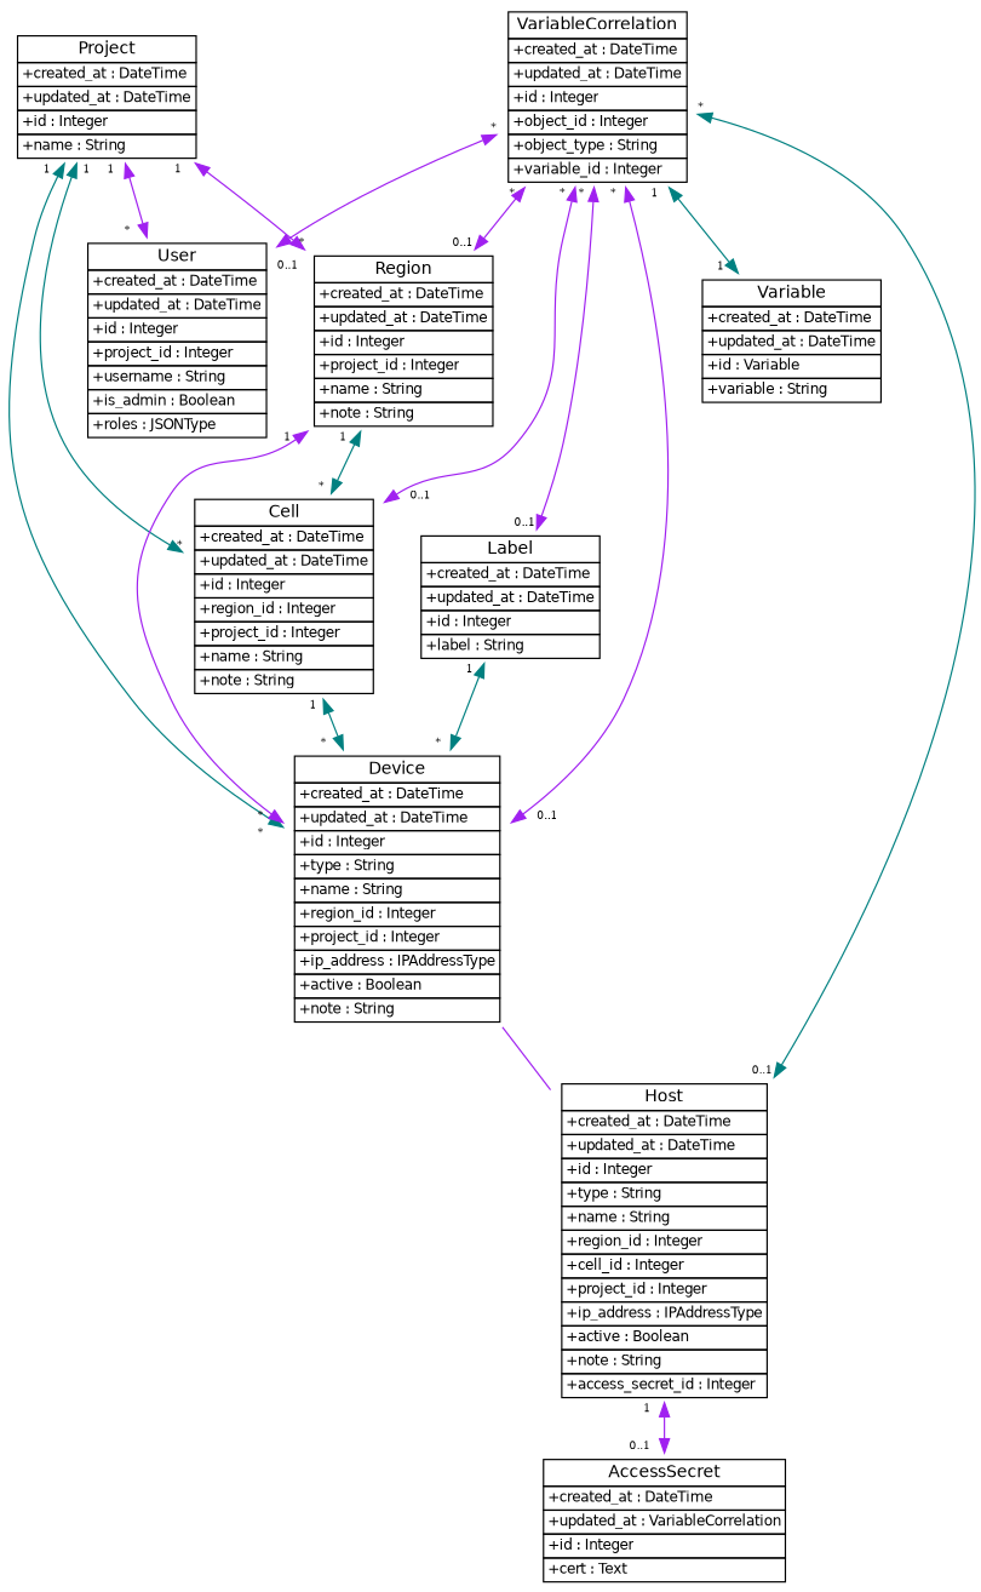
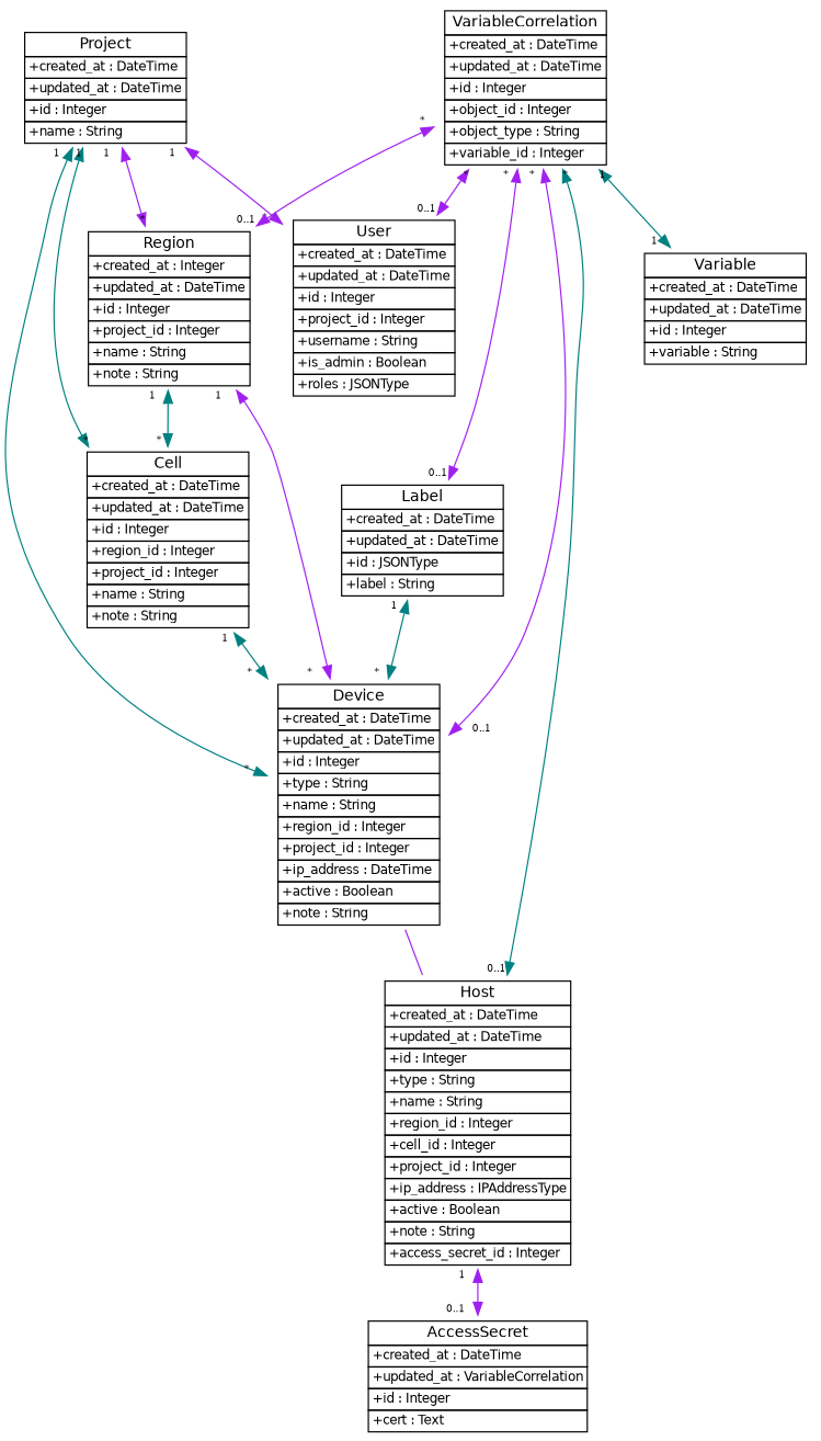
  digraph {
    node [shape=plaintext]
    edge [color=purple dir=both fontsize=8 headlabel="        0..1" taillabel="1    "]
    n1 [label=< <TABLE BORDER="0" CELLBORDER="1" CELLSPACING="0">   <TR><TD><font face="Helvetica" point-size="12">Project</font></TD></TR>   <TR><TD ALIGN="LEFT"><font face="Helvetica" point-size="10">+created_at : DateTime</font></TD></TR>   <TR><TD ALIGN="LEFT"><font face="Helvetica" point-size="10">+updated_at : DateTime</font></TD></TR>   <TR><TD ALIGN="LEFT"><font face="Helvetica" point-size="10">+id : Integer</font></TD></TR>   <TR><TD ALIGN="LEFT"><font face="Helvetica" point-size="10">+name : String</font></TD></TR> </TABLE>>]
-   n2 [label=< <TABLE BORDER="0" CELLBORDER="1" CELLSPACING="0">   <TR><TD><font face="Helvetica" point-size="12">Region</font></TD></TR>   <TR><TD ALIGN="LEFT"><font face="Helvetica" point-size="10">+created_at : DateTime</font></TD></TR>   <TR><TD ALIGN="LEFT"><font face="Helvetica" point-size="10">+updated_at : DateTime</font></TD></TR>   <TR><TD ALIGN="LEFT"><font face="Helvetica" point-size="10">+id : Integer</font></TD></TR>   <TR><TD ALIGN="LEFT"><font face="Helvetica" point-size="10">+project_id : Integer</font></TD></TR>   <TR><TD ALIGN="LEFT"><font face="Helvetica" point-size="10">+name : String</font></TD></TR>   <TR><TD ALIGN="LEFT"><font face="Helvetica" point-size="10">+note : String</font></TD></TR> </TABLE>>]
+   n2 [label=< <TABLE BORDER="0" CELLBORDER="1" CELLSPACING="0">   <TR><TD><font face="Helvetica" point-size="12">Region</font></TD></TR>   <TR><TD ALIGN="LEFT"><font face="Helvetica" point-size="10">+created_at : Integer</font></TD></TR>   <TR><TD ALIGN="LEFT"><font face="Helvetica" point-size="10">+updated_at : DateTime</font></TD></TR>   <TR><TD ALIGN="LEFT"><font face="Helvetica" point-size="10">+id : Integer</font></TD></TR>   <TR><TD ALIGN="LEFT"><font face="Helvetica" point-size="10">+project_id : Integer</font></TD></TR>   <TR><TD ALIGN="LEFT"><font face="Helvetica" point-size="10">+name : String</font></TD></TR>   <TR><TD ALIGN="LEFT"><font face="Helvetica" point-size="10">+note : String</font></TD></TR> </TABLE>>]
    n3 [label=< <TABLE BORDER="0" CELLBORDER="1" CELLSPACING="0">   <TR><TD><font face="Helvetica" point-size="12">User</font></TD></TR>   <TR><TD ALIGN="LEFT"><font face="Helvetica" point-size="10">+created_at : DateTime</font></TD></TR>   <TR><TD ALIGN="LEFT"><font face="Helvetica" point-size="10">+updated_at : DateTime</font></TD></TR>   <TR><TD ALIGN="LEFT"><font face="Helvetica" point-size="10">+id : Integer</font></TD></TR>   <TR><TD ALIGN="LEFT"><font face="Helvetica" point-size="10">+project_id : Integer</font></TD></TR>   <TR><TD ALIGN="LEFT"><font face="Helvetica" point-size="10">+username : String</font></TD></TR>   <TR><TD ALIGN="LEFT"><font face="Helvetica" point-size="10">+is_admin : Boolean</font></TD></TR>   <TR><TD ALIGN="LEFT"><font face="Helvetica" point-size="10">+roles : JSONType</font></TD></TR> </TABLE>>]
    n4 [label=< <TABLE BORDER="0" CELLBORDER="1" CELLSPACING="0">   <TR><TD><font face="Helvetica" point-size="12">Cell</font></TD></TR>   <TR><TD ALIGN="LEFT"><font face="Helvetica" point-size="10">+created_at : DateTime</font></TD></TR>   <TR><TD ALIGN="LEFT"><font face="Helvetica" point-size="10">+updated_at : DateTime</font></TD></TR>   <TR><TD ALIGN="LEFT"><font face="Helvetica" point-size="10">+id : Integer</font></TD></TR>   <TR><TD ALIGN="LEFT"><font face="Helvetica" point-size="10">+region_id : Integer</font></TD></TR>   <TR><TD ALIGN="LEFT"><font face="Helvetica" point-size="10">+project_id : Integer</font></TD></TR>   <TR><TD ALIGN="LEFT"><font face="Helvetica" point-size="10">+name : String</font></TD></TR>   <TR><TD ALIGN="LEFT"><font face="Helvetica" point-size="10">+note : String</font></TD></TR> </TABLE>>]
-   n5 [label=< <TABLE BORDER="0" CELLBORDER="1" CELLSPACING="0">   <TR><TD><font face="Helvetica" point-size="12">Device</font></TD></TR>   <TR><TD ALIGN="LEFT"><font face="Helvetica" point-size="10">+created_at : DateTime</font></TD></TR>   <TR><TD ALIGN="LEFT"><font face="Helvetica" point-size="10">+updated_at : DateTime</font></TD></TR>   <TR><TD ALIGN="LEFT"><font face="Helvetica" point-size="10">+id : Integer</font></TD></TR>   <TR><TD ALIGN="LEFT"><font face="Helvetica" point-size="10">+type : String</font></TD></TR>   <TR><TD ALIGN="LEFT"><font face="Helvetica" point-size="10">+name : String</font></TD></TR>   <TR><TD ALIGN="LEFT"><font face="Helvetica" point-size="10">+region_id : Integer</font></TD></TR>   <TR><TD ALIGN="LEFT"><font face="Helvetica" point-size="10">+project_id : Integer</font></TD></TR>   <TR><TD ALIGN="LEFT"><font face="Helvetica" point-size="10">+ip_address : IPAddressType</font></TD></TR>   <TR><TD ALIGN="LEFT"><font face="Helvetica" point-size="10">+active : Boolean</font></TD></TR>   <TR><TD ALIGN="LEFT"><font face="Helvetica" point-size="10">+note : String</font></TD></TR> </TABLE>>]
+   n5 [label=< <TABLE BORDER="0" CELLBORDER="1" CELLSPACING="0">   <TR><TD><font face="Helvetica" point-size="12">Device</font></TD></TR>   <TR><TD ALIGN="LEFT"><font face="Helvetica" point-size="10">+created_at : DateTime</font></TD></TR>   <TR><TD ALIGN="LEFT"><font face="Helvetica" point-size="10">+updated_at : DateTime</font></TD></TR>   <TR><TD ALIGN="LEFT"><font face="Helvetica" point-size="10">+id : Integer</font></TD></TR>   <TR><TD ALIGN="LEFT"><font face="Helvetica" point-size="10">+type : String</font></TD></TR>   <TR><TD ALIGN="LEFT"><font face="Helvetica" point-size="10">+name : String</font></TD></TR>   <TR><TD ALIGN="LEFT"><font face="Helvetica" point-size="10">+region_id : Integer</font></TD></TR>   <TR><TD ALIGN="LEFT"><font face="Helvetica" point-size="10">+project_id : Integer</font></TD></TR>   <TR><TD ALIGN="LEFT"><font face="Helvetica" point-size="10">+ip_address : DateTime</font></TD></TR>   <TR><TD ALIGN="LEFT"><font face="Helvetica" point-size="10">+active : Boolean</font></TD></TR>   <TR><TD ALIGN="LEFT"><font face="Helvetica" point-size="10">+note : String</font></TD></TR> </TABLE>>]
    n6 [label=< <TABLE BORDER="0" CELLBORDER="1" CELLSPACING="0">   <TR><TD><font face="Helvetica" point-size="12">Host</font></TD></TR>   <TR><TD ALIGN="LEFT"><font face="Helvetica" point-size="10">+created_at : DateTime</font></TD></TR>   <TR><TD ALIGN="LEFT"><font face="Helvetica" point-size="10">+updated_at : DateTime</font></TD></TR>   <TR><TD ALIGN="LEFT"><font face="Helvetica" point-size="10">+id : Integer</font></TD></TR>   <TR><TD ALIGN="LEFT"><font face="Helvetica" point-size="10">+type : String</font></TD></TR>   <TR><TD ALIGN="LEFT"><font face="Helvetica" point-size="10">+name : String</font></TD></TR>   <TR><TD ALIGN="LEFT"><font face="Helvetica" point-size="10">+region_id : Integer</font></TD></TR>   <TR><TD ALIGN="LEFT"><font face="Helvetica" point-size="10">+cell_id : Integer</font></TD></TR>   <TR><TD ALIGN="LEFT"><font face="Helvetica" point-size="10">+project_id : Integer</font></TD></TR>   <TR><TD ALIGN="LEFT"><font face="Helvetica" point-size="10">+ip_address : IPAddressType</font></TD></TR>   <TR><TD ALIGN="LEFT"><font face="Helvetica" point-size="10">+active : Boolean</font></TD></TR>   <TR><TD ALIGN="LEFT"><font face="Helvetica" point-size="10">+note : String</font></TD></TR>   <TR><TD ALIGN="LEFT"><font face="Helvetica" point-size="10">+access_secret_id : Integer</font></TD></TR> </TABLE>>]
    n7 [label=< <TABLE BORDER="0" CELLBORDER="1" CELLSPACING="0">   <TR><TD><font face="Helvetica" point-size="12">AccessSecret</font></TD></TR>   <TR><TD ALIGN="LEFT"><font face="Helvetica" point-size="10">+created_at : DateTime</font></TD></TR>   <TR><TD ALIGN="LEFT"><font face="Helvetica" point-size="10">+updated_at : VariableCorrelation</font></TD></TR>   <TR><TD ALIGN="LEFT"><font face="Helvetica" point-size="10">+id : Integer</font></TD></TR>   <TR><TD ALIGN="LEFT"><font face="Helvetica" point-size="10">+cert : Text</font></TD></TR> </TABLE>>]
-   n8 [label=< <TABLE BORDER="0" CELLBORDER="1" CELLSPACING="0">   <TR><TD><font face="Helvetica" point-size="12">Label</font></TD></TR>   <TR><TD ALIGN="LEFT"><font face="Helvetica" point-size="10">+created_at : DateTime</font></TD></TR>   <TR><TD ALIGN="LEFT"><font face="Helvetica" point-size="10">+updated_at : DateTime</font></TD></TR>   <TR><TD ALIGN="LEFT"><font face="Helvetica" point-size="10">+id : Integer</font></TD></TR>   <TR><TD ALIGN="LEFT"><font face="Helvetica" point-size="10">+label : String</font></TD></TR> </TABLE>>]
+   n8 [label=< <TABLE BORDER="0" CELLBORDER="1" CELLSPACING="0">   <TR><TD><font face="Helvetica" point-size="12">Label</font></TD></TR>   <TR><TD ALIGN="LEFT"><font face="Helvetica" point-size="10">+created_at : DateTime</font></TD></TR>   <TR><TD ALIGN="LEFT"><font face="Helvetica" point-size="10">+updated_at : DateTime</font></TD></TR>   <TR><TD ALIGN="LEFT"><font face="Helvetica" point-size="10">+id : JSONType</font></TD></TR>   <TR><TD ALIGN="LEFT"><font face="Helvetica" point-size="10">+label : String</font></TD></TR> </TABLE>>]
    n9 [label=< <TABLE BORDER="0" CELLBORDER="1" CELLSPACING="0">   <TR><TD><font face="Helvetica" point-size="12">VariableCorrelation</font></TD></TR>   <TR><TD ALIGN="LEFT"><font face="Helvetica" point-size="10">+created_at : DateTime</font></TD></TR>   <TR><TD ALIGN="LEFT"><font face="Helvetica" point-size="10">+updated_at : DateTime</font></TD></TR>   <TR><TD ALIGN="LEFT"><font face="Helvetica" point-size="10">+id : Integer</font></TD></TR>   <TR><TD ALIGN="LEFT"><font face="Helvetica" point-size="10">+object_id : Integer</font></TD></TR>   <TR><TD ALIGN="LEFT"><font face="Helvetica" point-size="10">+object_type : String</font></TD></TR>   <TR><TD ALIGN="LEFT"><font face="Helvetica" point-size="10">+variable_id : Integer</font></TD></TR> </TABLE>>]
-   n10 [label=< <TABLE BORDER="0" CELLBORDER="1" CELLSPACING="0">   <TR><TD><font face="Helvetica" point-size="12">Variable</font></TD></TR>   <TR><TD ALIGN="LEFT"><font face="Helvetica" point-size="10">+created_at : DateTime</font></TD></TR>   <TR><TD ALIGN="LEFT"><font face="Helvetica" point-size="10">+updated_at : DateTime</font></TD></TR>   <TR><TD ALIGN="LEFT"><font face="Helvetica" point-size="10">+id : Variable</font></TD></TR>   <TR><TD ALIGN="LEFT"><font face="Helvetica" point-size="10">+variable : String</font></TD></TR> </TABLE>>]
+   n10 [label=< <TABLE BORDER="0" CELLBORDER="1" CELLSPACING="0">   <TR><TD><font face="Helvetica" point-size="12">Variable</font></TD></TR>   <TR><TD ALIGN="LEFT"><font face="Helvetica" point-size="10">+created_at : DateTime</font></TD></TR>   <TR><TD ALIGN="LEFT"><font face="Helvetica" point-size="10">+updated_at : DateTime</font></TD></TR>   <TR><TD ALIGN="LEFT"><font face="Helvetica" point-size="10">+id : Integer</font></TD></TR>   <TR><TD ALIGN="LEFT"><font face="Helvetica" point-size="10">+variable : String</font></TD></TR> </TABLE>>]
    n1 -> n2 [headlabel="    *"]
    n1 -> n3 [headlabel="*     " taillabel="1   "]
    n1 -> n4 [color=teal headlabel="    *" taillabel="&nbsp; 1"]
    n1 -> n5 [color=teal headlabel="*      "]
    n2 -> n4 [color=teal headlabel="*  "]
    n2 -> n5 [headlabel="*      " taillabel="1     "]
    n4 -> n5 [color=teal headlabel="*     " taillabel="1  "]
    n5 -> n6 [dir=none fontsize="" headlabel="" taillabel=""]
    n6 -> n7 [headlabel="0..1    "]
    n8 -> n5 [color=teal headlabel="*   " taillabel="1   "]
    n9 -> n2 [taillabel="*   "]
    n9 -> n3 [headlabel="&nbsp;\n0..1" taillabel="*"]
-   n9 -> n4 [taillabel="*   "]
    n9 -> n5 [taillabel="*   "]
    n9 -> n6 [color=teal taillabel="*       "]
    n9 -> n8 [taillabel="*   "]
    n9 -> n10 [color=teal headlabel="1    " taillabel="1   "]
  }
